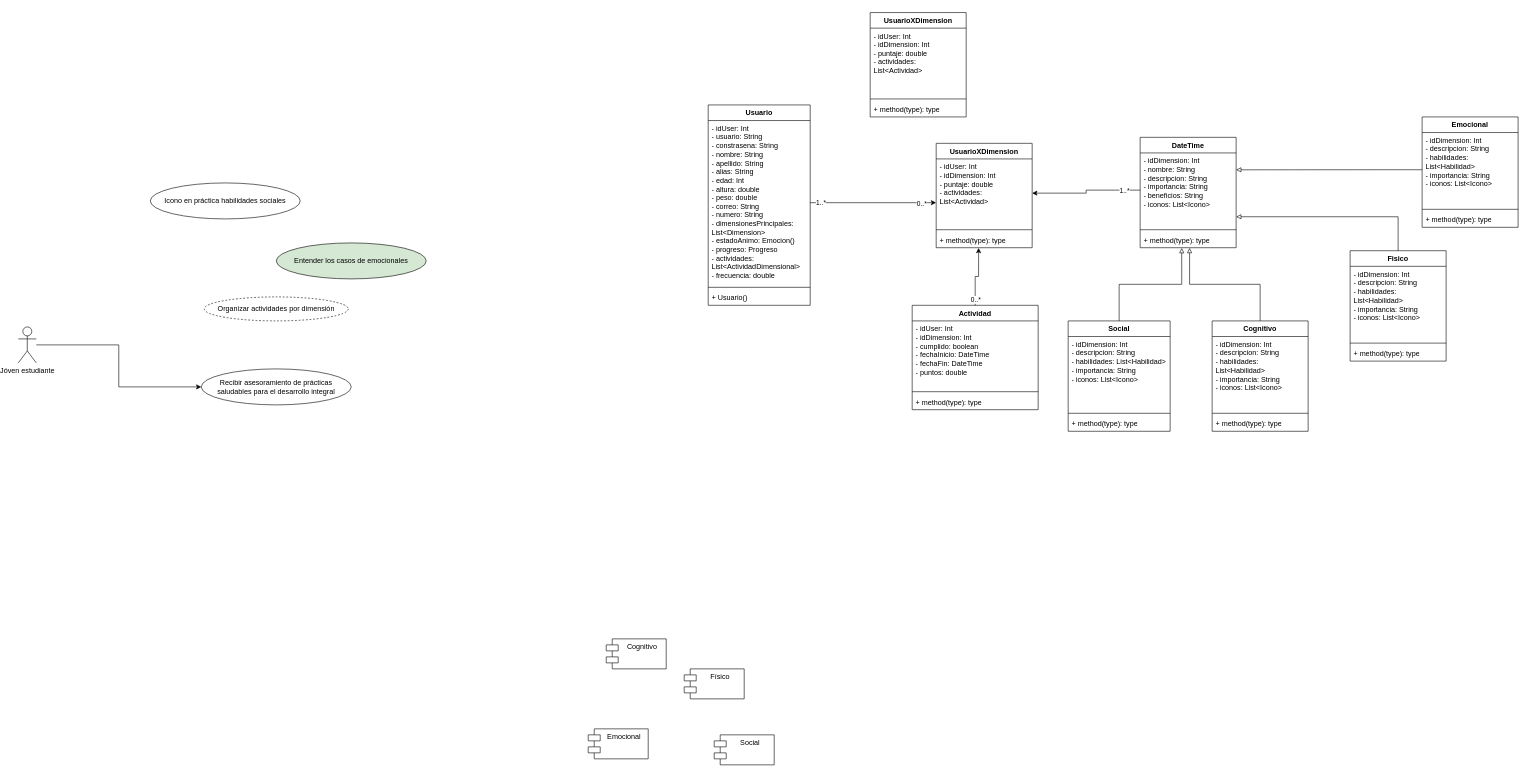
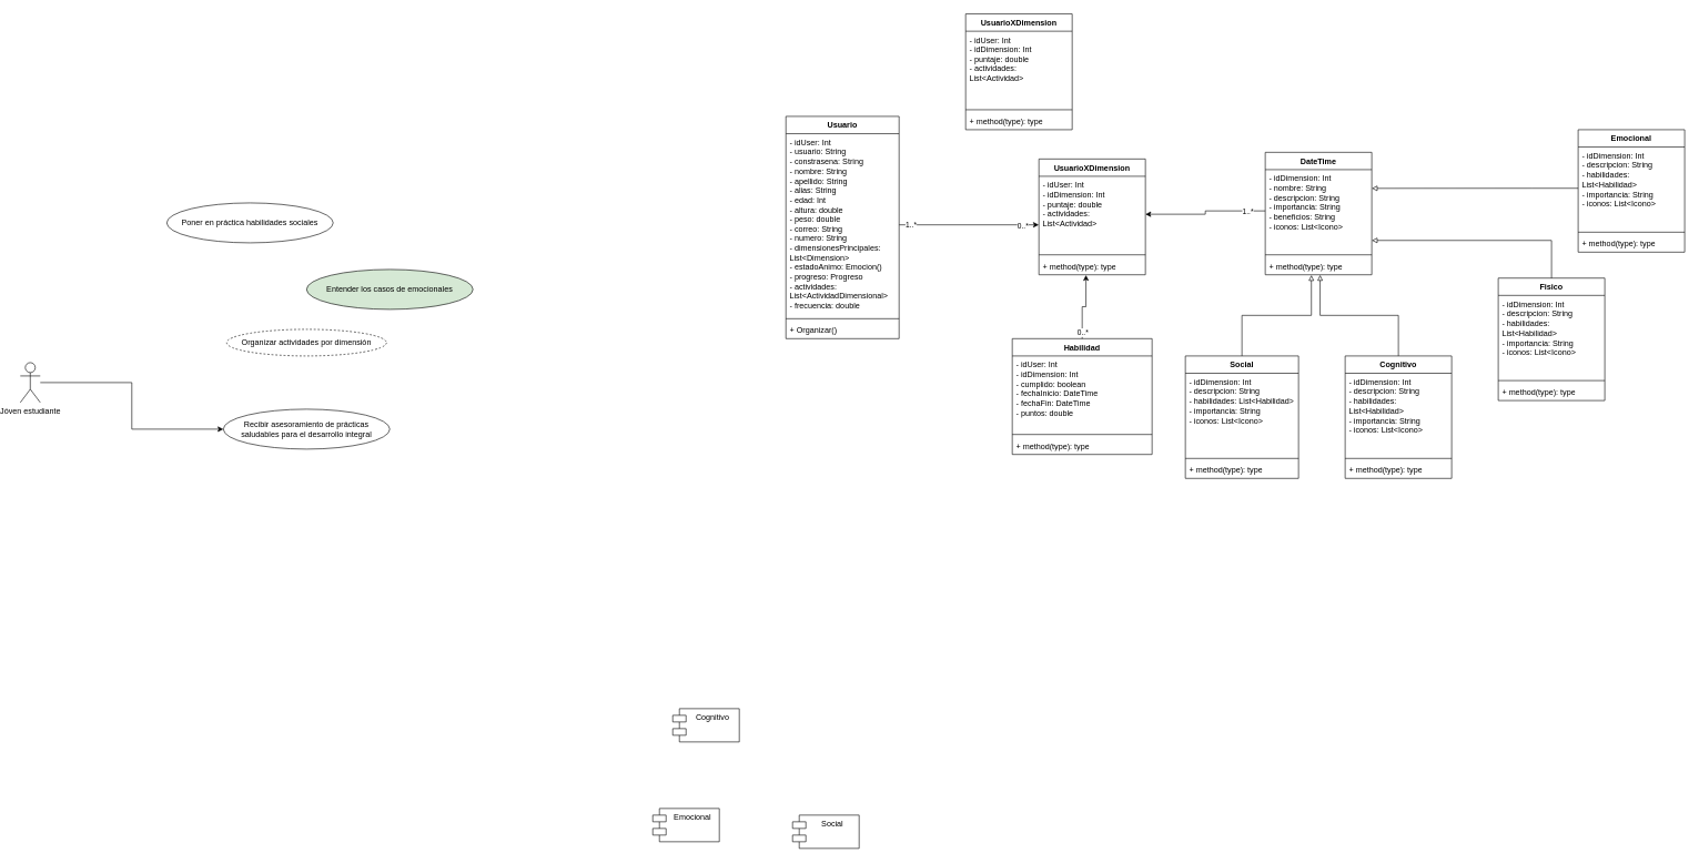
  <mxCell id="0" />
  <mxCell id="1" parent="0" />
  <mxCell id="2" style="edgeStyle=orthogonalEdgeStyle;rounded=0;orthogonalLoop=1;jettySize=auto;html=1;entryX=0;entryY=0.5;entryDx=0;entryDy=0;" edge="1" parent="1" source="3" target="5"><mxGeometry relative="1" as="geometry"><mxPoint x="170" y="594" as="targetPoint" /></mxGeometry></mxCell>
  <mxCell id="3" value="Jóven estudiante" style="shape=umlActor;verticalLabelPosition=bottom;verticalAlign=top;html=1;outlineConnect=0;" vertex="1" parent="1"><mxGeometry x="20" y="544" width="30" height="60" as="geometry" /></mxCell>
  <mxCell id="4" value="Organizar actividades por dimensión" style="ellipse;whiteSpace=wrap;html=1;dashed=1;" vertex="1" parent="1"><mxGeometry x="330" y="494" width="240" height="40" as="geometry" /></mxCell>
  <mxCell id="5" value="Recibir asesoramiento de prácticas saludables para el desarrollo integral" style="ellipse;whiteSpace=wrap;html=1;" vertex="1" parent="1"><mxGeometry x="325" y="614" width="250" height="60" as="geometry" /></mxCell>
- <mxCell id="6" value="Icono en práctica habilidades sociales" style="ellipse;whiteSpace=wrap;html=1;" vertex="1" parent="1"><mxGeometry x="240" y="304" width="250" height="60" as="geometry" /></mxCell>
+ <mxCell id="6" value="Poner en práctica habilidades sociales" style="ellipse;whiteSpace=wrap;html=1;" vertex="1" parent="1"><mxGeometry x="240" y="304" width="250" height="60" as="geometry" /></mxCell>
  <mxCell id="7" value="Entender los casos de emocionales" style="ellipse;whiteSpace=wrap;html=1;fillColor=#d5e8d4;" vertex="1" parent="1"><mxGeometry x="450" y="404" width="250" height="60" as="geometry" /></mxCell>
  <mxCell id="8" value="Cognitivo" style="shape=module;align=left;spacingLeft=20;align=center;verticalAlign=top;whiteSpace=wrap;html=1;" vertex="1" parent="1"><mxGeometry x="1000" y="1064" width="100" height="50" as="geometry" /></mxCell>
  <mxCell id="9" value="Emocional" style="shape=module;align=left;spacingLeft=20;align=center;verticalAlign=top;whiteSpace=wrap;html=1;" vertex="1" parent="1"><mxGeometry x="970" y="1214" width="100" height="50" as="geometry" /></mxCell>
- <mxCell id="10" value="Físico" style="shape=module;align=left;spacingLeft=20;align=center;verticalAlign=top;whiteSpace=wrap;html=1;" vertex="1" parent="1"><mxGeometry x="1130" y="1114" width="100" height="50" as="geometry" /></mxCell>
  <mxCell id="11" value="Social" style="shape=module;align=left;spacingLeft=20;align=center;verticalAlign=top;whiteSpace=wrap;html=1;" vertex="1" parent="1"><mxGeometry x="1180" y="1224" width="100" height="50" as="geometry" /></mxCell>
  <mxCell id="12" value="Usuario" style="swimlane;fontStyle=1;align=center;verticalAlign=top;childLayout=stackLayout;horizontal=1;startSize=26;horizontalStack=0;resizeParent=1;resizeParentMax=0;resizeLast=0;collapsible=1;marginBottom=0;whiteSpace=wrap;html=1;" vertex="1" parent="1"><mxGeometry x="1170" y="174" width="170" height="334" as="geometry" /></mxCell>
  <mxCell id="13" value="- idUser: Int&lt;div&gt;&lt;div&gt;- usuario: String&lt;/div&gt;&lt;div&gt;- constrasena: String&lt;/div&gt;&lt;div&gt;- nombre: String&lt;/div&gt;&lt;div&gt;- apellido: String&lt;/div&gt;&lt;div&gt;- alias: String&lt;/div&gt;&lt;div&gt;- edad: Int&lt;/div&gt;&lt;div&gt;- altura: double&lt;/div&gt;&lt;div&gt;- peso: double&lt;/div&gt;&lt;div&gt;- correo: String&lt;/div&gt;&lt;div&gt;- numero: String&lt;/div&gt;&lt;div&gt;&lt;div&gt;&lt;div&gt;- dimensionesPrincipales: List&amp;lt;Dimension&amp;gt;&lt;/div&gt;&lt;/div&gt;&lt;div&gt;&lt;span style=&quot;background-color: transparent; color: light-dark(rgb(0, 0, 0), rgb(255, 255, 255));&quot;&gt;- estadoAnimo: Emocion()&lt;/span&gt;&lt;/div&gt;&lt;div&gt;- progreso: Progreso&lt;/div&gt;&lt;/div&gt;&lt;div&gt;- actividades: List&amp;lt;ActividadDimensional&amp;gt;&lt;/div&gt;&lt;div&gt;- frecuencia: double&lt;/div&gt;&lt;/div&gt;" style="text;strokeColor=none;fillColor=none;align=left;verticalAlign=top;spacingLeft=4;spacingRight=4;overflow=hidden;rotatable=0;points=[[0,0.5],[1,0.5]];portConstraint=eastwest;whiteSpace=wrap;html=1;" vertex="1" parent="12"><mxGeometry y="26" width="170" height="274" as="geometry" /></mxCell>
  <mxCell id="14" value="" style="line;strokeWidth=1;fillColor=none;align=left;verticalAlign=middle;spacingTop=-1;spacingLeft=3;spacingRight=3;rotatable=0;labelPosition=right;points=[];portConstraint=eastwest;strokeColor=inherit;" vertex="1" parent="12"><mxGeometry y="300" width="170" height="8" as="geometry" /></mxCell>
- <mxCell id="15" value="+ Usuario()" style="text;strokeColor=none;fillColor=none;align=left;verticalAlign=top;spacingLeft=4;spacingRight=4;overflow=hidden;rotatable=0;points=[[0,0.5],[1,0.5]];portConstraint=eastwest;whiteSpace=wrap;html=1;" vertex="1" parent="12"><mxGeometry y="308" width="170" height="26" as="geometry" /></mxCell>
+ <mxCell id="15" value="+ Organizar()" style="text;strokeColor=none;fillColor=none;align=left;verticalAlign=top;spacingLeft=4;spacingRight=4;overflow=hidden;rotatable=0;points=[[0,0.5],[1,0.5]];portConstraint=eastwest;whiteSpace=wrap;html=1;" vertex="1" parent="12"><mxGeometry y="308" width="170" height="26" as="geometry" /></mxCell>
  <mxCell id="16" value="DateTime" style="swimlane;fontStyle=1;align=center;verticalAlign=top;childLayout=stackLayout;horizontal=1;startSize=26;horizontalStack=0;resizeParent=1;resizeParentMax=0;resizeLast=0;collapsible=1;marginBottom=0;whiteSpace=wrap;html=1;" vertex="1" parent="1"><mxGeometry x="1890" y="228" width="160" height="184" as="geometry" /></mxCell>
  <mxCell id="17" value="&lt;div&gt;- idDimension: Int&lt;/div&gt;&lt;div&gt;- nombre: String&lt;/div&gt;&lt;div&gt;- descripcion: String&lt;/div&gt;&lt;div&gt;- importancia: String&lt;/div&gt;&lt;div&gt;- beneficios: String&lt;/div&gt;&lt;div&gt;- iconos: List&amp;lt;Icono&amp;gt;&amp;nbsp;&lt;/div&gt;" style="text;strokeColor=none;fillColor=none;align=left;verticalAlign=top;spacingLeft=4;spacingRight=4;overflow=hidden;rotatable=0;points=[[0,0.5],[1,0.5]];portConstraint=eastwest;whiteSpace=wrap;html=1;" vertex="1" parent="16"><mxGeometry y="26" width="160" height="124" as="geometry" /></mxCell>
  <mxCell id="18" value="" style="line;strokeWidth=1;fillColor=none;align=left;verticalAlign=middle;spacingTop=-1;spacingLeft=3;spacingRight=3;rotatable=0;labelPosition=right;points=[];portConstraint=eastwest;strokeColor=inherit;" vertex="1" parent="16"><mxGeometry y="150" width="160" height="8" as="geometry" /></mxCell>
  <mxCell id="19" value="+ method(type): type" style="text;strokeColor=none;fillColor=none;align=left;verticalAlign=top;spacingLeft=4;spacingRight=4;overflow=hidden;rotatable=0;points=[[0,0.5],[1,0.5]];portConstraint=eastwest;whiteSpace=wrap;html=1;" vertex="1" parent="16"><mxGeometry y="158" width="160" height="26" as="geometry" /></mxCell>
  <mxCell id="20" value="UsuarioXDimension" style="swimlane;fontStyle=1;align=center;verticalAlign=top;childLayout=stackLayout;horizontal=1;startSize=26;horizontalStack=0;resizeParent=1;resizeParentMax=0;resizeLast=0;collapsible=1;marginBottom=0;whiteSpace=wrap;html=1;" vertex="1" parent="1"><mxGeometry x="1550" y="238" width="160" height="174" as="geometry" /></mxCell>
  <mxCell id="21" value="&lt;div&gt;- idUser: Int&lt;/div&gt;&lt;div&gt;- idDimension: Int&lt;/div&gt;&lt;div&gt;&lt;span style=&quot;background-color: transparent; color: light-dark(rgb(0, 0, 0), rgb(255, 255, 255));&quot;&gt;- puntaje: double&amp;nbsp;&lt;/span&gt;&lt;/div&gt;&lt;div&gt;- actividades: List&amp;lt;Actividad&amp;gt;&lt;/div&gt;" style="text;strokeColor=none;fillColor=none;align=left;verticalAlign=top;spacingLeft=4;spacingRight=4;overflow=hidden;rotatable=0;points=[[0,0.5],[1,0.5]];portConstraint=eastwest;whiteSpace=wrap;html=1;" vertex="1" parent="20"><mxGeometry y="26" width="160" height="114" as="geometry" /></mxCell>
  <mxCell id="22" value="" style="line;strokeWidth=1;fillColor=none;align=left;verticalAlign=middle;spacingTop=-1;spacingLeft=3;spacingRight=3;rotatable=0;labelPosition=right;points=[];portConstraint=eastwest;strokeColor=inherit;" vertex="1" parent="20"><mxGeometry y="140" width="160" height="8" as="geometry" /></mxCell>
  <mxCell id="23" value="+ method(type): type" style="text;strokeColor=none;fillColor=none;align=left;verticalAlign=top;spacingLeft=4;spacingRight=4;overflow=hidden;rotatable=0;points=[[0,0.5],[1,0.5]];portConstraint=eastwest;whiteSpace=wrap;html=1;" vertex="1" parent="20"><mxGeometry y="148" width="160" height="26" as="geometry" /></mxCell>
- <mxCell id="24" value="Actividad" style="swimlane;fontStyle=1;align=center;verticalAlign=top;childLayout=stackLayout;horizontal=1;startSize=26;horizontalStack=0;resizeParent=1;resizeParentMax=0;resizeLast=0;collapsible=1;marginBottom=0;whiteSpace=wrap;html=1;" vertex="1" parent="1"><mxGeometry x="1510" y="508" width="210" height="174" as="geometry" /></mxCell>
+ <mxCell id="24" value="Habilidad" style="swimlane;fontStyle=1;align=center;verticalAlign=top;childLayout=stackLayout;horizontal=1;startSize=26;horizontalStack=0;resizeParent=1;resizeParentMax=0;resizeLast=0;collapsible=1;marginBottom=0;whiteSpace=wrap;html=1;" vertex="1" parent="1"><mxGeometry x="1510" y="508" width="210" height="174" as="geometry" /></mxCell>
  <mxCell id="25" value="&lt;div&gt;- idUser: Int&lt;/div&gt;&lt;div&gt;- idDimension: Int&lt;/div&gt;&lt;div&gt;&lt;span style=&quot;background-color: transparent; color: light-dark(rgb(0, 0, 0), rgb(255, 255, 255));&quot;&gt;- cumplido: boolean&lt;/span&gt;&lt;/div&gt;&lt;div&gt;- fechaInicio: DateTime&lt;/div&gt;&lt;div&gt;- fechaFin: DateTime&lt;/div&gt;&lt;div&gt;- puntos: double&lt;/div&gt;" style="text;strokeColor=none;fillColor=none;align=left;verticalAlign=top;spacingLeft=4;spacingRight=4;overflow=hidden;rotatable=0;points=[[0,0.5],[1,0.5]];portConstraint=eastwest;whiteSpace=wrap;html=1;" vertex="1" parent="24"><mxGeometry y="26" width="210" height="114" as="geometry" /></mxCell>
  <mxCell id="26" value="" style="line;strokeWidth=1;fillColor=none;align=left;verticalAlign=middle;spacingTop=-1;spacingLeft=3;spacingRight=3;rotatable=0;labelPosition=right;points=[];portConstraint=eastwest;strokeColor=inherit;" vertex="1" parent="24"><mxGeometry y="140" width="210" height="8" as="geometry" /></mxCell>
  <mxCell id="27" value="+ method(type): type" style="text;strokeColor=none;fillColor=none;align=left;verticalAlign=top;spacingLeft=4;spacingRight=4;overflow=hidden;rotatable=0;points=[[0,0.5],[1,0.5]];portConstraint=eastwest;whiteSpace=wrap;html=1;" vertex="1" parent="24"><mxGeometry y="148" width="210" height="26" as="geometry" /></mxCell>
  <mxCell id="28" value="Social" style="swimlane;fontStyle=1;align=center;verticalAlign=top;childLayout=stackLayout;horizontal=1;startSize=26;horizontalStack=0;resizeParent=1;resizeParentMax=0;resizeLast=0;collapsible=1;marginBottom=0;whiteSpace=wrap;html=1;" vertex="1" parent="1"><mxGeometry x="1770" y="534" width="170" height="184" as="geometry" /></mxCell>
  <mxCell id="29" value="&lt;div&gt;- idDimension: Int&lt;/div&gt;- descripcion: String&lt;div&gt;&lt;div&gt;- habilidades: List&amp;lt;Habilidad&amp;gt;&lt;/div&gt;&lt;/div&gt;&lt;div&gt;- importancia: String&lt;/div&gt;&lt;div&gt;- iconos: List&amp;lt;Icono&amp;gt;&amp;nbsp;&lt;/div&gt;" style="text;strokeColor=none;fillColor=none;align=left;verticalAlign=top;spacingLeft=4;spacingRight=4;overflow=hidden;rotatable=0;points=[[0,0.5],[1,0.5]];portConstraint=eastwest;whiteSpace=wrap;html=1;" vertex="1" parent="28"><mxGeometry y="26" width="170" height="124" as="geometry" /></mxCell>
  <mxCell id="30" value="" style="line;strokeWidth=1;fillColor=none;align=left;verticalAlign=middle;spacingTop=-1;spacingLeft=3;spacingRight=3;rotatable=0;labelPosition=right;points=[];portConstraint=eastwest;strokeColor=inherit;" vertex="1" parent="28"><mxGeometry y="150" width="170" height="8" as="geometry" /></mxCell>
  <mxCell id="31" value="+ method(type): type" style="text;strokeColor=none;fillColor=none;align=left;verticalAlign=top;spacingLeft=4;spacingRight=4;overflow=hidden;rotatable=0;points=[[0,0.5],[1,0.5]];portConstraint=eastwest;whiteSpace=wrap;html=1;" vertex="1" parent="28"><mxGeometry y="158" width="170" height="26" as="geometry" /></mxCell>
  <mxCell id="32" value="Cognitivo" style="swimlane;fontStyle=1;align=center;verticalAlign=top;childLayout=stackLayout;horizontal=1;startSize=26;horizontalStack=0;resizeParent=1;resizeParentMax=0;resizeLast=0;collapsible=1;marginBottom=0;whiteSpace=wrap;html=1;" vertex="1" parent="1"><mxGeometry x="2010" y="534" width="160" height="184" as="geometry" /></mxCell>
  <mxCell id="33" value="&lt;div&gt;- idDimension: Int&lt;/div&gt;- descripcion: String&lt;div&gt;&lt;div&gt;- habilidades: List&amp;lt;Habilidad&amp;gt;&lt;/div&gt;&lt;/div&gt;&lt;div&gt;- importancia: String&lt;/div&gt;&lt;div&gt;- iconos: List&amp;lt;Icono&amp;gt;&amp;nbsp;&lt;/div&gt;" style="text;strokeColor=none;fillColor=none;align=left;verticalAlign=top;spacingLeft=4;spacingRight=4;overflow=hidden;rotatable=0;points=[[0,0.5],[1,0.5]];portConstraint=eastwest;whiteSpace=wrap;html=1;" vertex="1" parent="32"><mxGeometry y="26" width="160" height="124" as="geometry" /></mxCell>
  <mxCell id="34" value="" style="line;strokeWidth=1;fillColor=none;align=left;verticalAlign=middle;spacingTop=-1;spacingLeft=3;spacingRight=3;rotatable=0;labelPosition=right;points=[];portConstraint=eastwest;strokeColor=inherit;" vertex="1" parent="32"><mxGeometry y="150" width="160" height="8" as="geometry" /></mxCell>
  <mxCell id="35" value="+ method(type): type" style="text;strokeColor=none;fillColor=none;align=left;verticalAlign=top;spacingLeft=4;spacingRight=4;overflow=hidden;rotatable=0;points=[[0,0.5],[1,0.5]];portConstraint=eastwest;whiteSpace=wrap;html=1;" vertex="1" parent="32"><mxGeometry y="158" width="160" height="26" as="geometry" /></mxCell>
  <mxCell id="36" value="Fisico" style="swimlane;fontStyle=1;align=center;verticalAlign=top;childLayout=stackLayout;horizontal=1;startSize=26;horizontalStack=0;resizeParent=1;resizeParentMax=0;resizeLast=0;collapsible=1;marginBottom=0;whiteSpace=wrap;html=1;" vertex="1" parent="1"><mxGeometry x="2240" y="417" width="160" height="184" as="geometry" /></mxCell>
  <mxCell id="37" value="&lt;div&gt;- idDimension: Int&lt;/div&gt;- descripcion: String&lt;div&gt;- habilidades: List&amp;lt;Habilidad&amp;gt;&lt;/div&gt;&lt;div&gt;&lt;span style=&quot;background-color: transparent; color: light-dark(rgb(0, 0, 0), rgb(255, 255, 255));&quot;&gt;- importancia: String&lt;/span&gt;&lt;/div&gt;&lt;div&gt;- iconos: List&amp;lt;Icono&amp;gt;&amp;nbsp;&lt;/div&gt;" style="text;strokeColor=none;fillColor=none;align=left;verticalAlign=top;spacingLeft=4;spacingRight=4;overflow=hidden;rotatable=0;points=[[0,0.5],[1,0.5]];portConstraint=eastwest;whiteSpace=wrap;html=1;" vertex="1" parent="36"><mxGeometry y="26" width="160" height="124" as="geometry" /></mxCell>
  <mxCell id="38" value="" style="line;strokeWidth=1;fillColor=none;align=left;verticalAlign=middle;spacingTop=-1;spacingLeft=3;spacingRight=3;rotatable=0;labelPosition=right;points=[];portConstraint=eastwest;strokeColor=inherit;" vertex="1" parent="36"><mxGeometry y="150" width="160" height="8" as="geometry" /></mxCell>
  <mxCell id="39" value="+ method(type): type" style="text;strokeColor=none;fillColor=none;align=left;verticalAlign=top;spacingLeft=4;spacingRight=4;overflow=hidden;rotatable=0;points=[[0,0.5],[1,0.5]];portConstraint=eastwest;whiteSpace=wrap;html=1;" vertex="1" parent="36"><mxGeometry y="158" width="160" height="26" as="geometry" /></mxCell>
  <mxCell id="40" value="Emocional" style="swimlane;fontStyle=1;align=center;verticalAlign=top;childLayout=stackLayout;horizontal=1;startSize=26;horizontalStack=0;resizeParent=1;resizeParentMax=0;resizeLast=0;collapsible=1;marginBottom=0;whiteSpace=wrap;html=1;" vertex="1" parent="1"><mxGeometry x="2360" y="194" width="160" height="184" as="geometry" /></mxCell>
  <mxCell id="41" value="&lt;div&gt;- idDimension: Int&lt;/div&gt;- descripcion: String&lt;div&gt;- habilidades: List&amp;lt;Habilidad&amp;gt;&lt;/div&gt;&lt;div&gt;- importancia: String&lt;/div&gt;&lt;div&gt;- iconos: List&amp;lt;Icono&amp;gt;&amp;nbsp;&lt;/div&gt;" style="text;strokeColor=none;fillColor=none;align=left;verticalAlign=top;spacingLeft=4;spacingRight=4;overflow=hidden;rotatable=0;points=[[0,0.5],[1,0.5]];portConstraint=eastwest;whiteSpace=wrap;html=1;" vertex="1" parent="40"><mxGeometry y="26" width="160" height="124" as="geometry" /></mxCell>
  <mxCell id="42" value="" style="line;strokeWidth=1;fillColor=none;align=left;verticalAlign=middle;spacingTop=-1;spacingLeft=3;spacingRight=3;rotatable=0;labelPosition=right;points=[];portConstraint=eastwest;strokeColor=inherit;" vertex="1" parent="40"><mxGeometry y="150" width="160" height="8" as="geometry" /></mxCell>
  <mxCell id="43" value="+ method(type): type" style="text;strokeColor=none;fillColor=none;align=left;verticalAlign=top;spacingLeft=4;spacingRight=4;overflow=hidden;rotatable=0;points=[[0,0.5],[1,0.5]];portConstraint=eastwest;whiteSpace=wrap;html=1;" vertex="1" parent="40"><mxGeometry y="158" width="160" height="26" as="geometry" /></mxCell>
  <mxCell id="44" style="edgeStyle=orthogonalEdgeStyle;rounded=0;orthogonalLoop=1;jettySize=auto;html=1;entryX=0.433;entryY=1.02;entryDx=0;entryDy=0;entryPerimeter=0;endArrow=block;endFill=0;" edge="1" parent="1" source="28" target="19"><mxGeometry relative="1" as="geometry" /></mxCell>
  <mxCell id="45" style="edgeStyle=orthogonalEdgeStyle;rounded=0;orthogonalLoop=1;jettySize=auto;html=1;entryX=0.515;entryY=1.014;entryDx=0;entryDy=0;entryPerimeter=0;endArrow=block;endFill=0;" edge="1" parent="1" source="32" target="19"><mxGeometry relative="1" as="geometry" /></mxCell>
  <mxCell id="46" style="edgeStyle=orthogonalEdgeStyle;rounded=0;orthogonalLoop=1;jettySize=auto;html=1;entryX=1;entryY=0.858;entryDx=0;entryDy=0;entryPerimeter=0;endArrow=block;endFill=0;" edge="1" parent="1" source="36" target="17"><mxGeometry relative="1" as="geometry" /></mxCell>
  <mxCell id="47" style="edgeStyle=orthogonalEdgeStyle;rounded=0;orthogonalLoop=1;jettySize=auto;html=1;entryX=1;entryY=0.227;entryDx=0;entryDy=0;entryPerimeter=0;endArrow=block;endFill=0;" edge="1" parent="1" source="40" target="17"><mxGeometry relative="1" as="geometry"><Array as="points"><mxPoint x="2290" y="282" /><mxPoint x="2290" y="282" /></Array></mxGeometry></mxCell>
  <mxCell id="48" style="edgeStyle=orthogonalEdgeStyle;rounded=0;orthogonalLoop=1;jettySize=auto;html=1;entryX=1;entryY=0.5;entryDx=0;entryDy=0;" edge="1" parent="1" source="17" target="21"><mxGeometry relative="1" as="geometry" /></mxCell>
  <mxCell id="49" value="1..*" style="edgeLabel;html=1;align=center;verticalAlign=middle;resizable=0;points=[];" vertex="1" connectable="0" parent="48"><mxGeometry x="-0.711" relative="1" as="geometry"><mxPoint as="offset" /></mxGeometry></mxCell>
  <mxCell id="50" style="edgeStyle=orthogonalEdgeStyle;rounded=0;orthogonalLoop=1;jettySize=auto;html=1;entryX=-0.001;entryY=0.64;entryDx=0;entryDy=0;entryPerimeter=0;" edge="1" parent="1" source="13" target="21"><mxGeometry relative="1" as="geometry" /></mxCell>
  <mxCell id="51" value="1..*" style="edgeLabel;html=1;align=center;verticalAlign=middle;resizable=0;points=[];" vertex="1" connectable="0" parent="50"><mxGeometry x="-0.84" relative="1" as="geometry"><mxPoint as="offset" /></mxGeometry></mxCell>
  <mxCell id="52" value="0..*" style="edgeLabel;html=1;align=center;verticalAlign=middle;resizable=0;points=[];" vertex="1" connectable="0" parent="50"><mxGeometry x="0.76" y="-2" relative="1" as="geometry"><mxPoint as="offset" /></mxGeometry></mxCell>
  <mxCell id="53" style="edgeStyle=orthogonalEdgeStyle;rounded=0;orthogonalLoop=1;jettySize=auto;html=1;entryX=0.442;entryY=1.016;entryDx=0;entryDy=0;entryPerimeter=0;" edge="1" parent="1" source="24" target="23"><mxGeometry relative="1" as="geometry" /></mxCell>
  <mxCell id="54" value="0..*" style="edgeLabel;html=1;align=center;verticalAlign=middle;resizable=0;points=[];" vertex="1" connectable="0" parent="53"><mxGeometry x="-0.799" relative="1" as="geometry"><mxPoint as="offset" /></mxGeometry></mxCell>
  <mxCell id="55" value="UsuarioXDimension" style="swimlane;fontStyle=1;align=center;verticalAlign=top;childLayout=stackLayout;horizontal=1;startSize=26;horizontalStack=0;resizeParent=1;resizeParentMax=0;resizeLast=0;collapsible=1;marginBottom=0;whiteSpace=wrap;html=1;" vertex="1" parent="1"><mxGeometry x="1440" y="20" width="160" height="174" as="geometry" /></mxCell>
  <mxCell id="56" value="&lt;div&gt;- idUser: Int&lt;/div&gt;&lt;div&gt;- idDimension: Int&lt;/div&gt;&lt;div&gt;&lt;span style=&quot;background-color: transparent; color: light-dark(rgb(0, 0, 0), rgb(255, 255, 255));&quot;&gt;- puntaje: double&amp;nbsp;&lt;/span&gt;&lt;/div&gt;&lt;div&gt;- actividades: List&amp;lt;Actividad&amp;gt;&lt;/div&gt;" style="text;strokeColor=none;fillColor=none;align=left;verticalAlign=top;spacingLeft=4;spacingRight=4;overflow=hidden;rotatable=0;points=[[0,0.5],[1,0.5]];portConstraint=eastwest;whiteSpace=wrap;html=1;" vertex="1" parent="55"><mxGeometry y="26" width="160" height="114" as="geometry" /></mxCell>
  <mxCell id="57" value="" style="line;strokeWidth=1;fillColor=none;align=left;verticalAlign=middle;spacingTop=-1;spacingLeft=3;spacingRight=3;rotatable=0;labelPosition=right;points=[];portConstraint=eastwest;strokeColor=inherit;" vertex="1" parent="55"><mxGeometry y="140" width="160" height="8" as="geometry" /></mxCell>
  <mxCell id="58" value="+ method(type): type" style="text;strokeColor=none;fillColor=none;align=left;verticalAlign=top;spacingLeft=4;spacingRight=4;overflow=hidden;rotatable=0;points=[[0,0.5],[1,0.5]];portConstraint=eastwest;whiteSpace=wrap;html=1;" vertex="1" parent="55"><mxGeometry y="148" width="160" height="26" as="geometry" /></mxCell>
